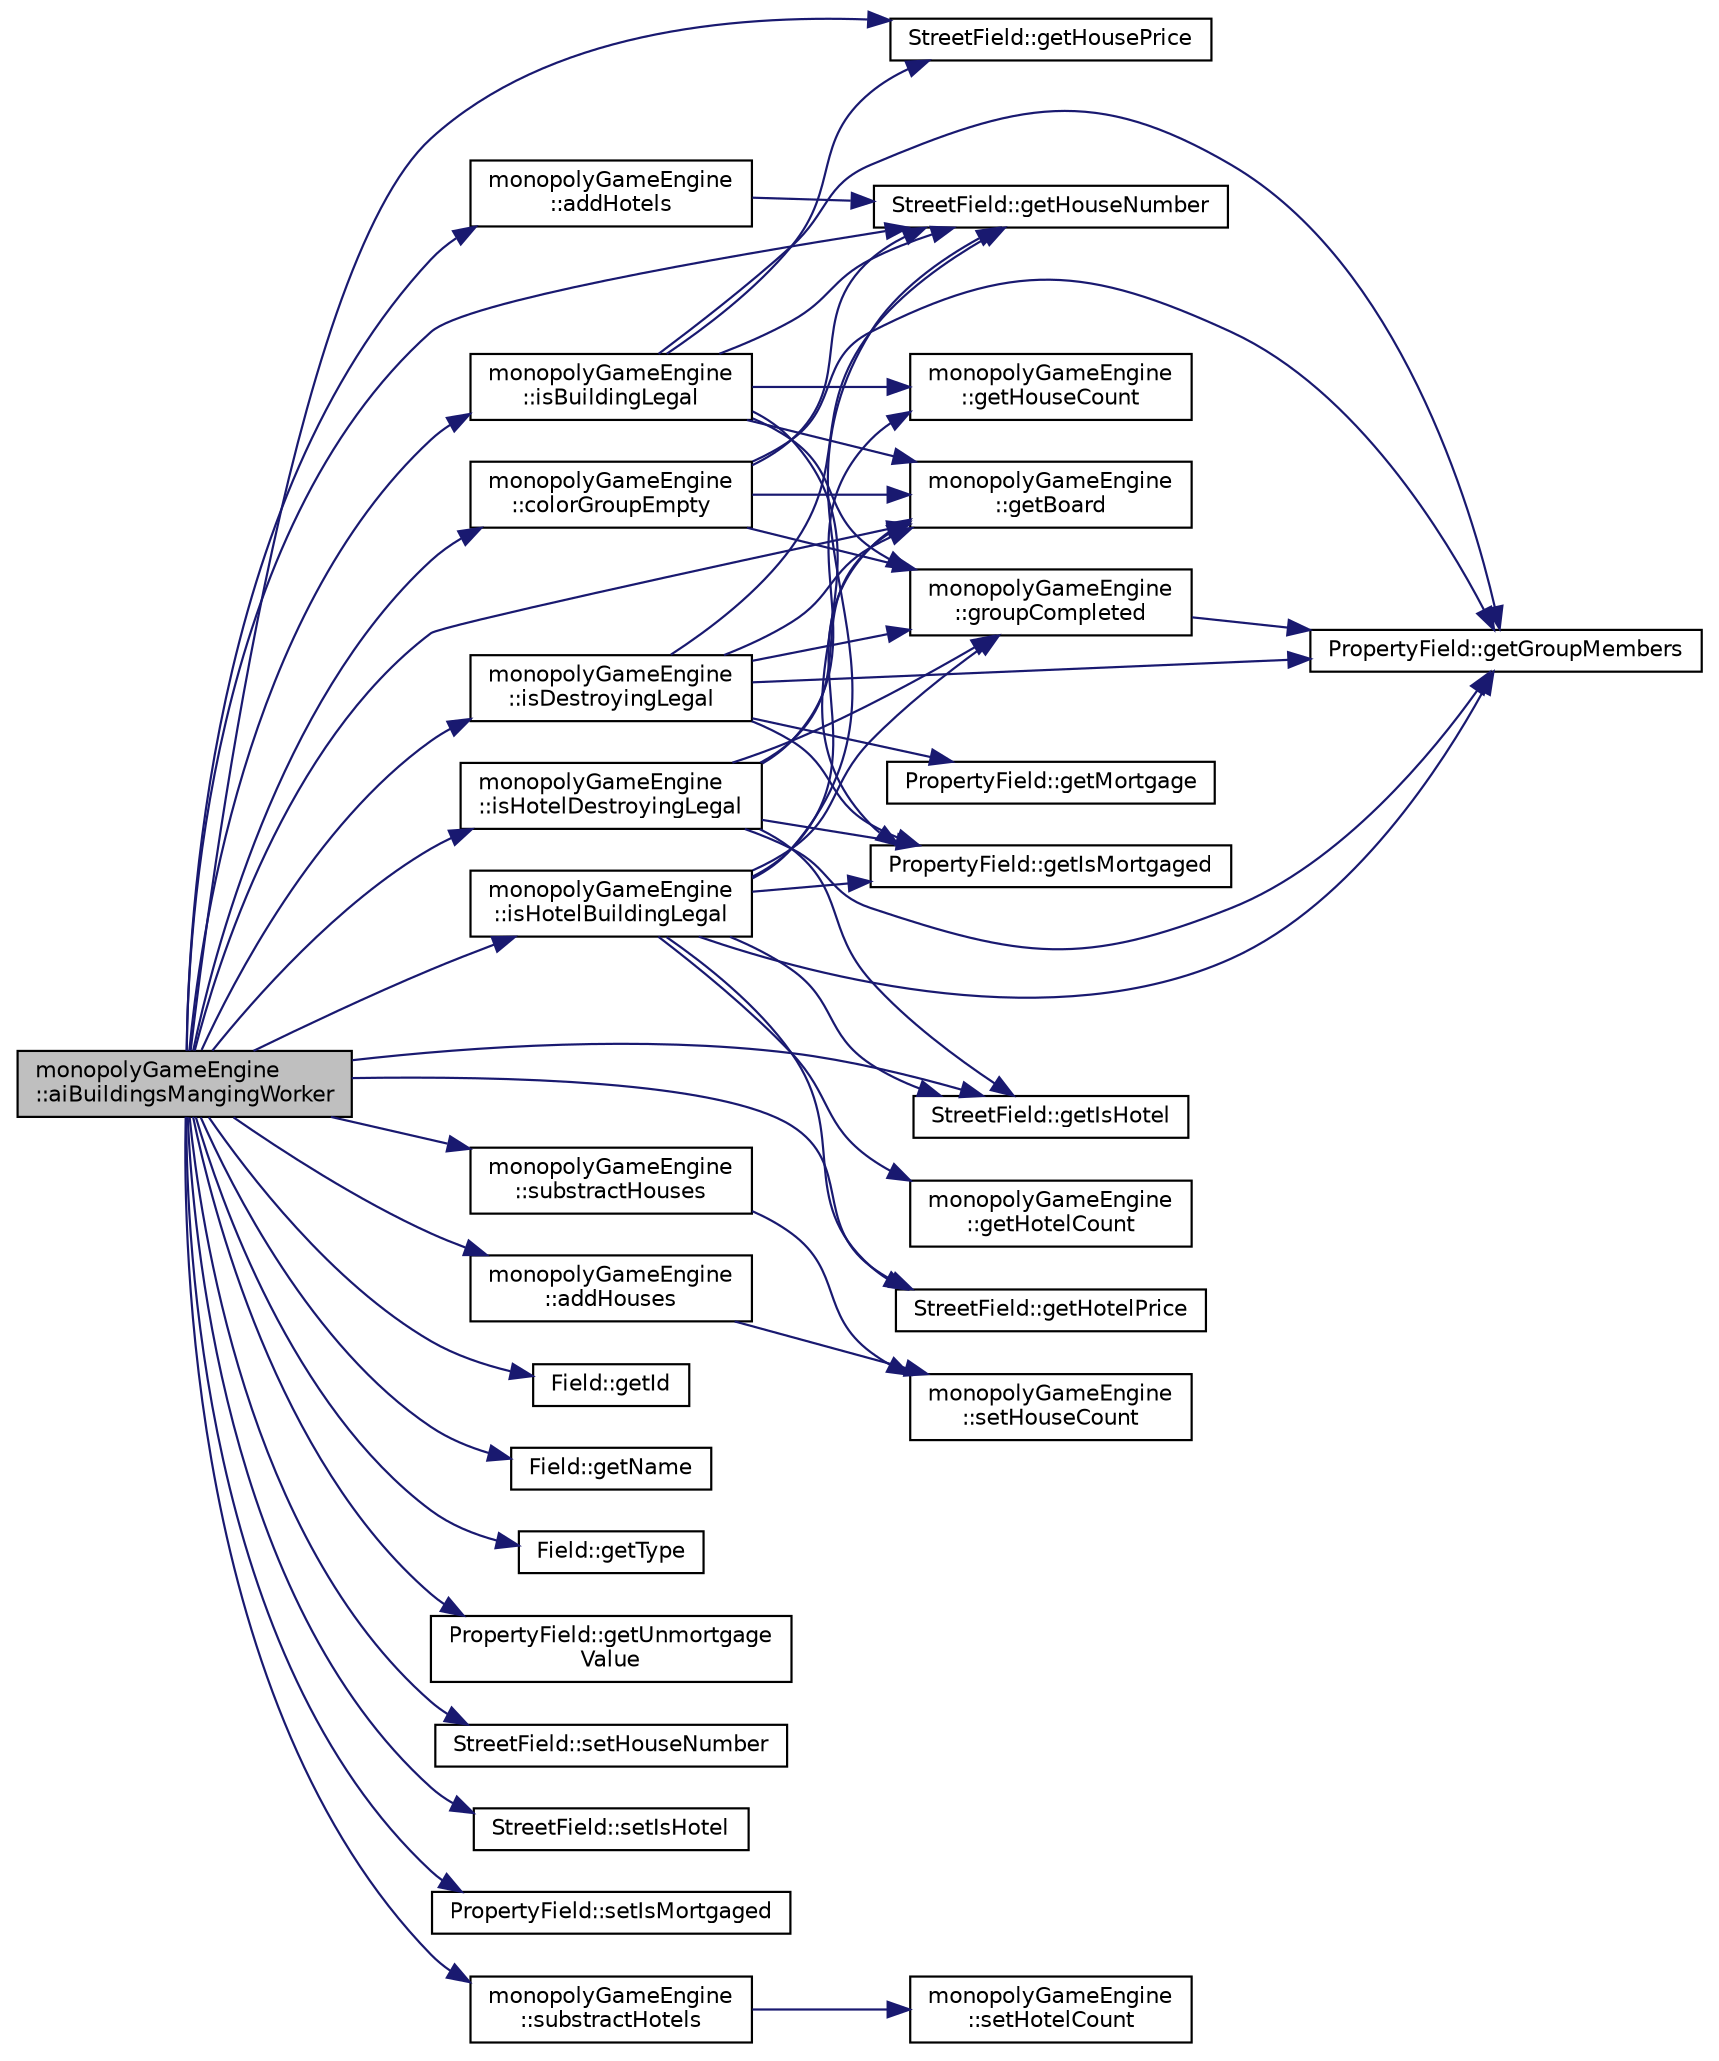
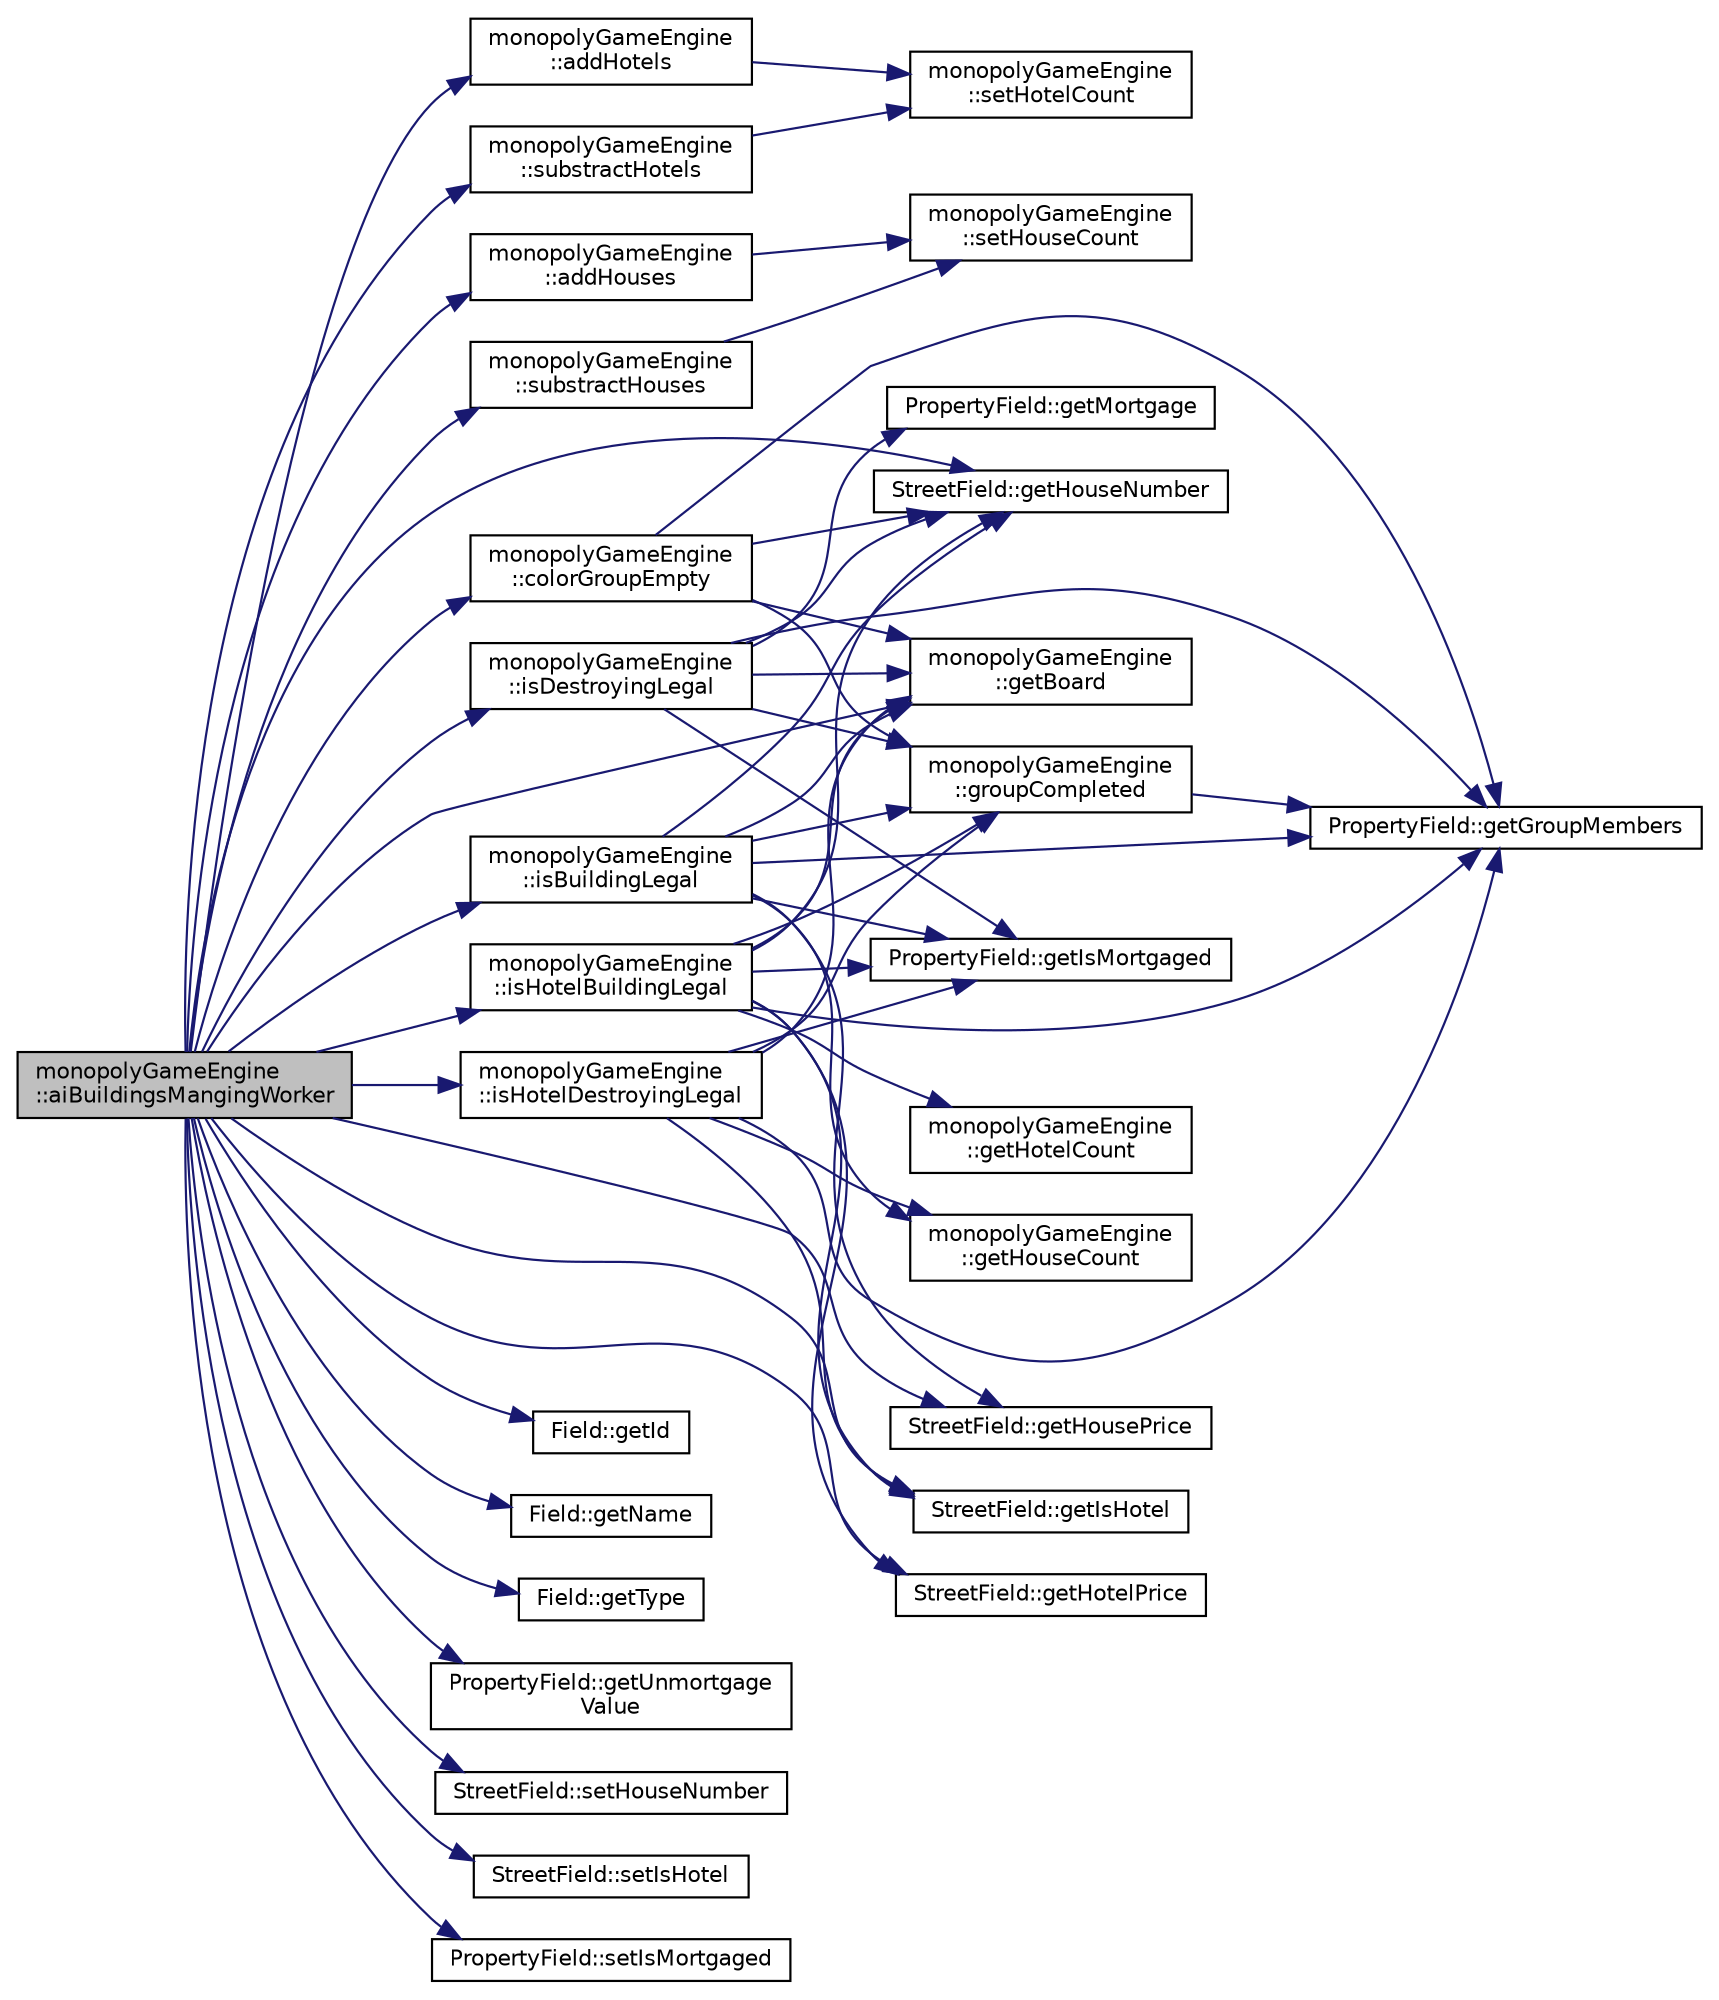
  digraph {
    rankdir=LR
    node [color=black fillcolor=white fontname=Helvetica fontsize=10 shape=record style=filled]
    edge [color=midnightblue fontname=Helvetica fontsize=10 labelfontname=Helvetica labelfontsize=10 style=solid]
    n1 [fillcolor=grey75 fontcolor=black height=0.2 label="monopolyGameEngine\l::aiBuildingsMangingWorker" width=0.4]
    n2 [height=0.2 label="monopolyGameEngine\l::addHotels" width=0.4]
    n3 [height=0.2 label="monopolyGameEngine\l::addHouses" width=0.4]
    n4 [height=0.2 label="monopolyGameEngine\l::colorGroupEmpty" width=0.4]
    n5 [height=0.2 label="monopolyGameEngine\l::getBoard" width=0.4]
    n6 [height=0.2 label="StreetField::getHouseNumber" width=0.4]
    n7 [height=0.2 label="StreetField::getHotelPrice" width=0.4]
    n8 [height=0.2 label="StreetField::getHousePrice" width=0.4]
    n9 [height=0.2 label="Field::getId" width=0.4]
    n10 [height=0.2 label="StreetField::getIsHotel" width=0.4]
    n11 [height=0.2 label="Field::getName" width=0.4]
    n12 [height=0.2 label="Field::getType" width=0.4]
    n13 [height=0.2 label="PropertyField::getUnmortgage\lValue" width=0.4]
    n14 [height=0.2 label="monopolyGameEngine\l::isBuildingLegal" width=0.4]
    n15 [height=0.2 label="monopolyGameEngine\l::isDestroyingLegal" width=0.4]
    n16 [height=0.2 label="monopolyGameEngine\l::isHotelBuildingLegal" width=0.4]
    n17 [height=0.2 label="monopolyGameEngine\l::isHotelDestroyingLegal" width=0.4]
    n18 [height=0.2 label="StreetField::setHouseNumber" width=0.4]
    n19 [height=0.2 label="StreetField::setIsHotel" width=0.4]
    n20 [height=0.2 label="PropertyField::setIsMortgaged" width=0.4]
    n21 [height=0.2 label="monopolyGameEngine\l::substractHotels" width=0.4]
    n22 [height=0.2 label="monopolyGameEngine\l::substractHouses" width=0.4]
    n23 [height=0.2 label="monopolyGameEngine\l::setHotelCount" width=0.4]
    n24 [height=0.2 label="monopolyGameEngine\l::setHouseCount" width=0.4]
    n25 [height=0.2 label="PropertyField::getGroupMembers" width=0.4]
    n26 [height=0.2 label="monopolyGameEngine\l::groupCompleted" width=0.4]
    n27 [height=0.2 label="PropertyField::getIsMortgaged" width=0.4]
    n28 [height=0.2 label="PropertyField::getMortgage" width=0.4]
    n29 [height=0.2 label="monopolyGameEngine\l::getHouseCount" width=0.4]
    n30 [height=0.2 label="monopolyGameEngine\l::getHotelCount" width=0.4]
    n1 -> n2
    n1 -> n3
    n1 -> n4
    n1 -> n5
    n1 -> n6
    n1 -> n7
    n1 -> n8
    n1 -> n9
    n1 -> n10
    n1 -> n11
    n1 -> n12
    n1 -> n13
    n1 -> n14
    n1 -> n15
    n1 -> n16
    n1 -> n17
    n1 -> n18
    n1 -> n19
    n1 -> n20
    n1 -> n21
    n1 -> n22
-   n2 -> n6
+   n2 -> n23
    n3 -> n24
    n4 -> n5
    n4 -> n6
    n4 -> n25
    n4 -> n26
    n14 -> n5
    n14 -> n6
    n14 -> n8
    n14 -> n25
    n14 -> n26
    n14 -> n27
    n14 -> n29
    n15 -> n5
    n15 -> n6
    n15 -> n25
    n15 -> n26
    n15 -> n27
    n15 -> n28
    n16 -> n5
    n16 -> n6
    n16 -> n7
    n16 -> n10
    n16 -> n25
    n16 -> n26
    n16 -> n27
    n16 -> n30
    n17 -> n5
    n17 -> n10
    n17 -> n25
    n17 -> n26
    n17 -> n27
    n17 -> n29
    n21 -> n23
    n22 -> n24
    n26 -> n25
  }
